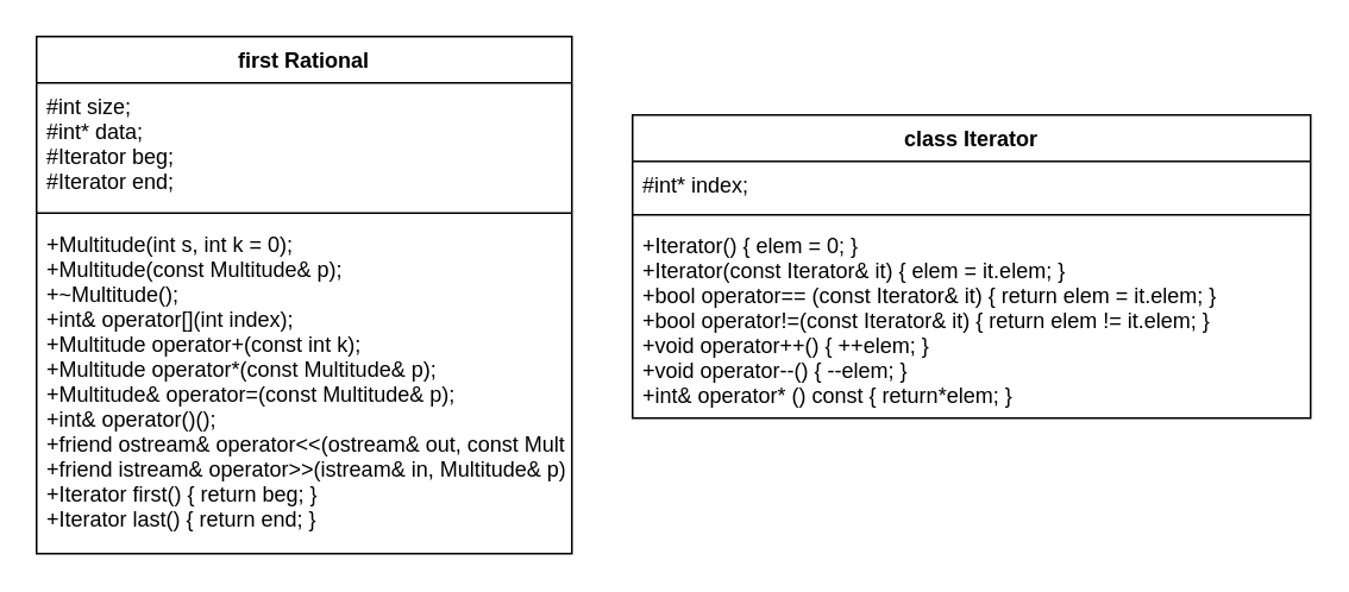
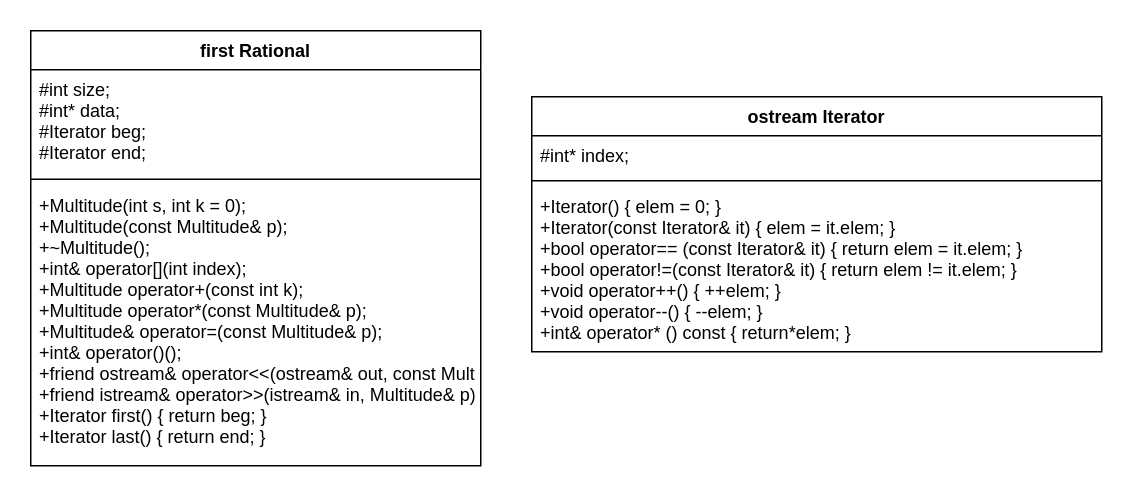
  <mxCell id="0" />
  <mxCell id="1" parent="0" />
  <mxCell id="2" value="first Rational" style="swimlane;fontStyle=1;align=center;verticalAlign=top;childLayout=stackLayout;horizontal=1;startSize=26;horizontalStack=0;resizeParent=1;resizeParentMax=0;resizeLast=0;collapsible=1;marginBottom=0;" vertex="1" parent="1"><mxGeometry x="20" y="20" width="300" height="290" as="geometry" /></mxCell>
  <mxCell id="3" value="#int size;&#10;#int* data;&#10;#Iterator beg;&#10;#Iterator end;" style="text;strokeColor=none;fillColor=none;align=left;verticalAlign=top;spacingLeft=4;spacingRight=4;overflow=hidden;rotatable=0;points=[[0,0.5],[1,0.5]];portConstraint=eastwest;" vertex="1" parent="2"><mxGeometry y="26" width="300" height="69" as="geometry" /></mxCell>
  <mxCell id="4" value="" style="line;strokeWidth=1;fillColor=none;align=left;verticalAlign=middle;spacingTop=-1;spacingLeft=3;spacingRight=3;rotatable=0;labelPosition=right;points=[];portConstraint=eastwest;" vertex="1" parent="2"><mxGeometry y="95" width="300" height="8" as="geometry" /></mxCell>
  <mxCell id="5" value="+Multitude(int s, int k = 0);&#10;+Multitude(const Multitude&amp; p);&#10;+~Multitude();&#10;+int&amp; operator[](int index);&#10;+Multitude operator+(const int k);&#10;+Multitude operator*(const Multitude&amp; p);&#10;+Multitude&amp; operator=(const Multitude&amp; p);&#10;+int&amp; operator()();&#10;+friend ostream&amp; operator&lt;&lt;(ostream&amp; out, const Multitude&amp; p);&#10;+friend istream&amp; operator&gt;&gt;(istream&amp; in, Multitude&amp; p);&#10;+Iterator first() { return beg; }&#10;+Iterator last() { return end; }" style="text;strokeColor=none;fillColor=none;align=left;verticalAlign=top;spacingLeft=4;spacingRight=4;overflow=hidden;rotatable=0;points=[[0,0.5],[1,0.5]];portConstraint=eastwest;" vertex="1" parent="2"><mxGeometry y="103" width="300" height="187" as="geometry" /></mxCell>
- <mxCell id="6" value="class Iterator" style="swimlane;fontStyle=1;align=center;verticalAlign=top;childLayout=stackLayout;horizontal=1;startSize=26;horizontalStack=0;resizeParent=1;resizeParentMax=0;resizeLast=0;collapsible=1;marginBottom=0;" vertex="1" parent="1"><mxGeometry x="354" y="64" width="380" height="170" as="geometry" /></mxCell>
+ <mxCell id="6" value="ostream Iterator" style="swimlane;fontStyle=1;align=center;verticalAlign=top;childLayout=stackLayout;horizontal=1;startSize=26;horizontalStack=0;resizeParent=1;resizeParentMax=0;resizeLast=0;collapsible=1;marginBottom=0;" vertex="1" parent="1"><mxGeometry x="354" y="64" width="380" height="170" as="geometry" /></mxCell>
  <mxCell id="7" value="#int* index;" style="text;strokeColor=none;fillColor=none;align=left;verticalAlign=top;spacingLeft=4;spacingRight=4;overflow=hidden;rotatable=0;points=[[0,0.5],[1,0.5]];portConstraint=eastwest;" vertex="1" parent="6"><mxGeometry y="26" width="380" height="26" as="geometry" /></mxCell>
  <mxCell id="8" value="" style="line;strokeWidth=1;fillColor=none;align=left;verticalAlign=middle;spacingTop=-1;spacingLeft=3;spacingRight=3;rotatable=0;labelPosition=right;points=[];portConstraint=eastwest;" vertex="1" parent="6"><mxGeometry y="52" width="380" height="8" as="geometry" /></mxCell>
  <mxCell id="9" value="+Iterator() { elem = 0; }&#10;+Iterator(const Iterator&amp; it) { elem = it.elem; }&#10;+bool operator== (const Iterator&amp; it) { return elem = it.elem; }&#10;+bool operator!=(const Iterator&amp; it) { return elem != it.elem; }&#10;+void operator++() { ++elem; }&#10;+void operator--() { --elem; }&#10;+int&amp; operator* () const { return*elem; }" style="text;strokeColor=none;fillColor=none;align=left;verticalAlign=top;spacingLeft=4;spacingRight=4;overflow=hidden;rotatable=0;points=[[0,0.5],[1,0.5]];portConstraint=eastwest;" vertex="1" parent="6"><mxGeometry y="60" width="380" height="110" as="geometry" /></mxCell>
